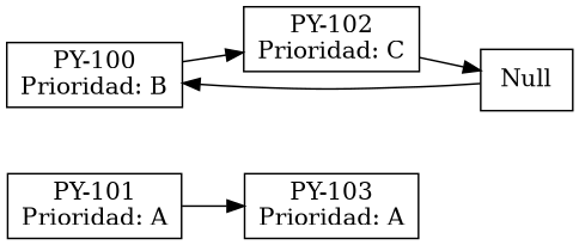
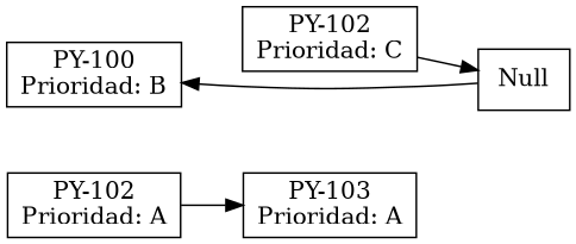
  digraph {
    rankdir=LR
    node [shape=box]
-   n1 [label="PY-101\nPrioridad: A"]
+   n1 [label="PY-102\nPrioridad: A"]
    n2 [label="PY-103\nPrioridad: A"]
    n3 [label="PY-100\nPrioridad: B"]
    n4 [label="PY-102\nPrioridad: C"]
    Null
    n1 -> n2
-   n3 -> n4
    n4 -> Null
    Null -> n3
  }
